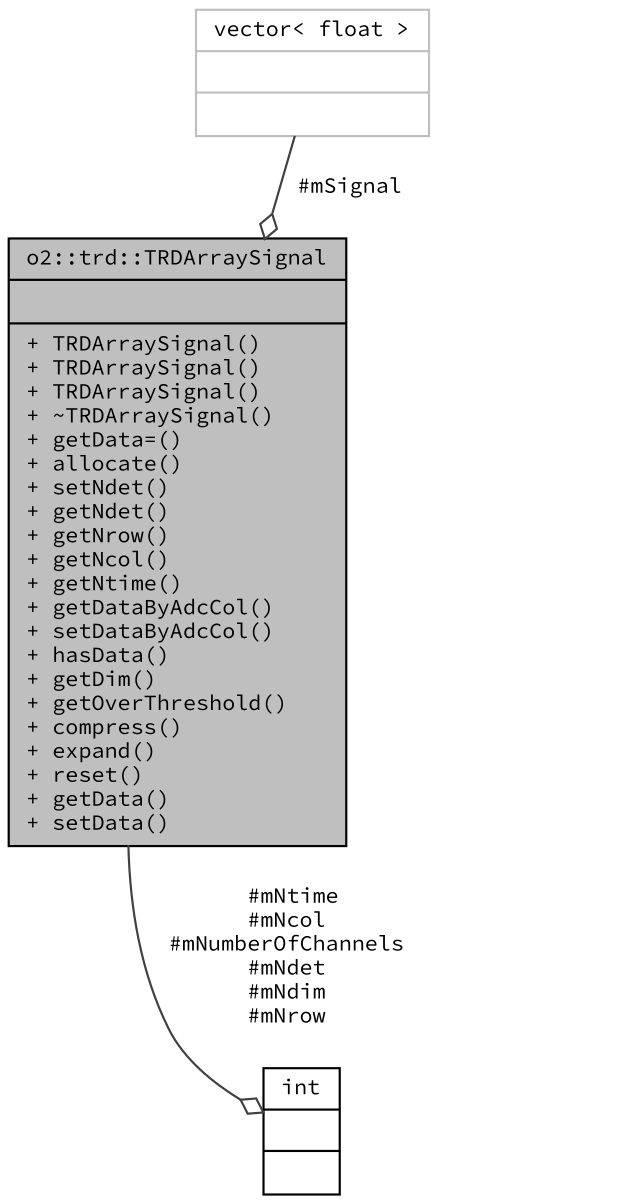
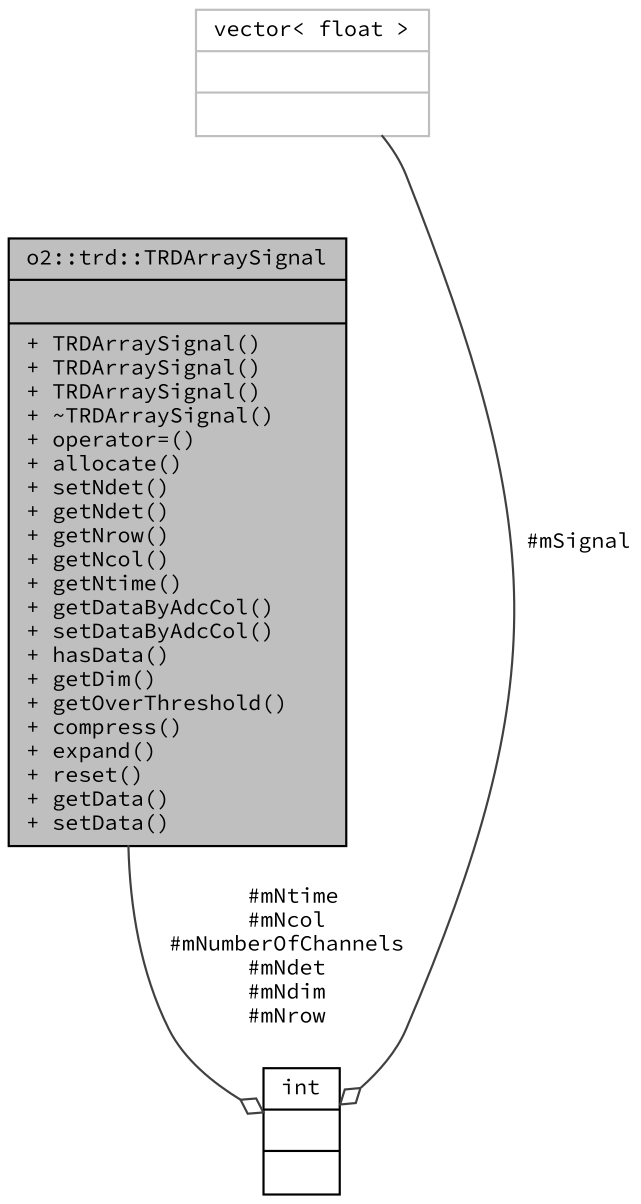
  digraph {
    fontname="Source Code Pro"
    node [color=black fontname="Source Code Pro" fontsize=10 shape=record]
    edge [arrowhead=odiamond color=grey25 fontname="Source Code Pro" fontsize=10 labelfontname=Helvetica labelfontsize=10 style=solid]
-   n1 [fillcolor=grey75 fontcolor=black height=0.2 label="{o2::trd::TRDArraySignal\n||+ TRDArraySignal()\l+ TRDArraySignal()\l+ TRDArraySignal()\l+ ~TRDArraySignal()\l+ getData=()\l+ allocate()\l+ setNdet()\l+ getNdet()\l+ getNrow()\l+ getNcol()\l+ getNtime()\l+ getDataByAdcCol()\l+ setDataByAdcCol()\l+ hasData()\l+ getDim()\l+ getOverThreshold()\l+ compress()\l+ expand()\l+ reset()\l+ getData()\l+ setData()\l}" style=filled width=0.4]
+   n1 [fillcolor=grey75 fontcolor=black height=0.2 label="{o2::trd::TRDArraySignal\n||+ TRDArraySignal()\l+ TRDArraySignal()\l+ TRDArraySignal()\l+ ~TRDArraySignal()\l+ operator=()\l+ allocate()\l+ setNdet()\l+ getNdet()\l+ getNrow()\l+ getNcol()\l+ getNtime()\l+ getDataByAdcCol()\l+ setDataByAdcCol()\l+ hasData()\l+ getDim()\l+ getOverThreshold()\l+ compress()\l+ expand()\l+ reset()\l+ getData()\l+ setData()\l}" style=filled width=0.4]
    n2 [height=0.2 label="{int\n||}" width=0.4]
    n3 [color=grey75 height=0.2 label="{vector\< float \>\n||}" width=0.4]
    n1 -> n2 [label=" #mNtime\n#mNcol\n#mNumberOfChannels\n#mNdet\n#mNdim\n#mNrow"]
-   n3 -> n1 [label=" #mSignal"]
+   n3 -> n2 [label=" #mSignal"]
  }
